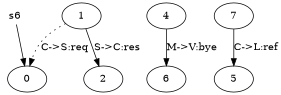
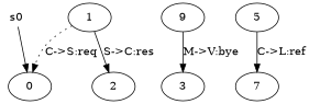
  digraph {
    edge [style=solid]
-   s0 [height=0 shape=none width=0 label=s6]
+   s0 [height=0 shape=none width=0]
    0
    1
    2
-   4
-   6
+   4 [label=9]
+   6 [label=3]
    5
    7
    s0 -> 0
    1 -> 0 [label="C->S:req" style=dotted]
    1 -> 2 [label="S->C:res"]
    4 -> 6 [label="M->V:bye"]
-   7 -> 5 [label="C->L:ref"]
+   5 -> 7 [label="C->L:ref"]
  }
